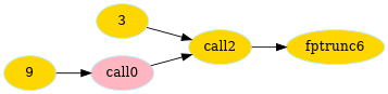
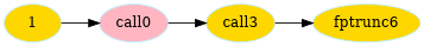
  digraph {
    rankdir=LR
    node [color=lightblue1 fillcolor=gold style=filled]
    n1 [fillcolor=lightpink label=call0]
-   1 [label=9]
-   call2
+   1
+   call2 [label=call3]
    n4 [label=fptrunc6]
-   3
    n1 -> call2
    1 -> n1
    call2 -> n4
-   3 -> call2
  }
